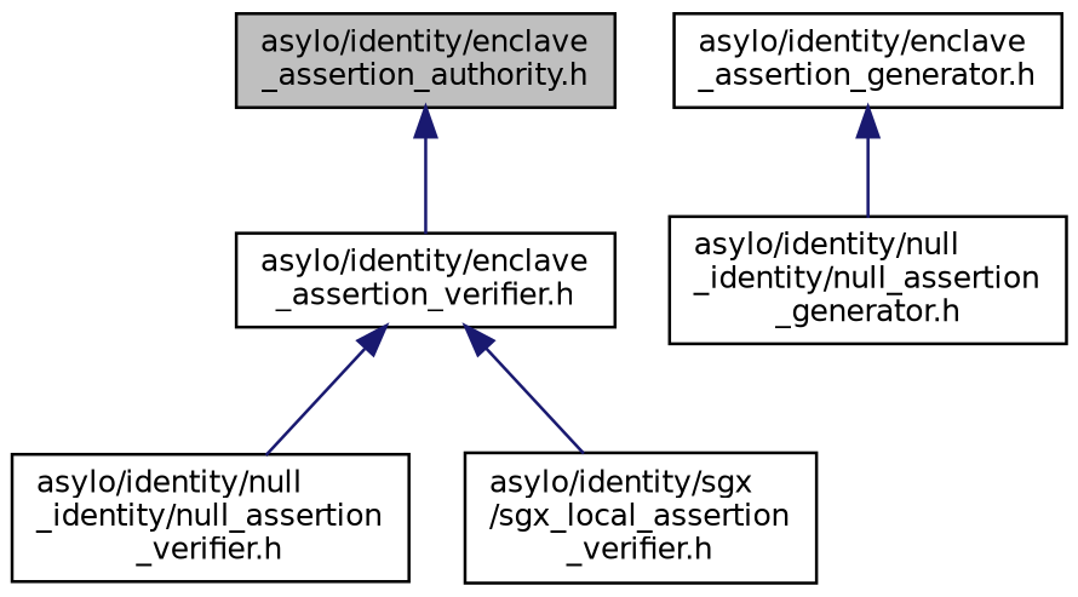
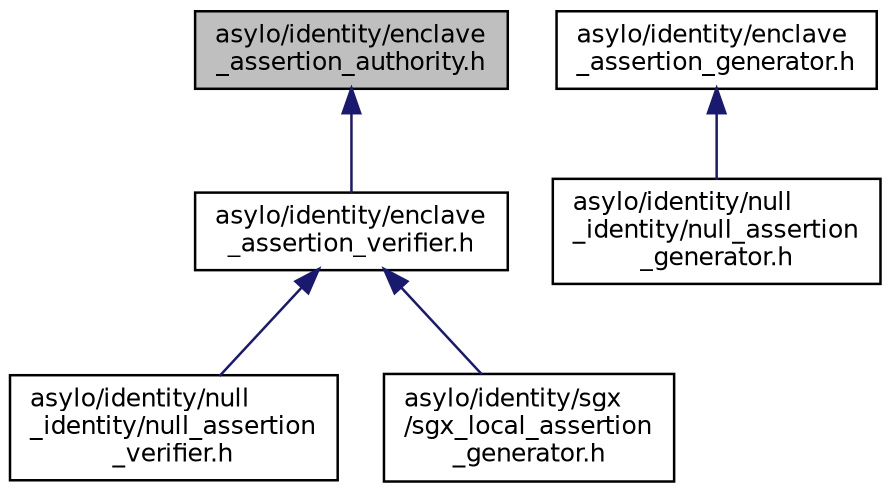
  digraph {
    node [color=black fillcolor=white fontname=Helvetica fontsize=10 shape=record style=filled]
    edge [color=midnightblue dir=back fontname=Helvetica fontsize=10 labelfontname=Helvetica labelfontsize=10 style=solid]
    n1 [fillcolor=grey75 fontcolor=black height=0.2 label="asylo/identity/enclave\l_assertion_authority.h" width=0.4]
    n2 [height=0.2 label="asylo/identity/enclave\l_assertion_verifier.h" width=0.4]
    n3 [height=0.2 label="asylo/identity/enclave\l_assertion_generator.h" width=0.4]
    n4 [height=0.2 label="asylo/identity/null\l_identity/null_assertion\l_generator.h" width=0.4]
    n5 [height=0.2 label="asylo/identity/null\l_identity/null_assertion\l_verifier.h" width=0.4]
-   n6 [height=0.2 label="asylo/identity/sgx\l/sgx_local_assertion\l_verifier.h" width=0.4]
+   n6 [height=0.2 label="asylo/identity/sgx\l/sgx_local_assertion\l_generator.h" width=0.4]
    n1 -> n2
    n2 -> n5
    n2 -> n6
    n3 -> n4
  }
